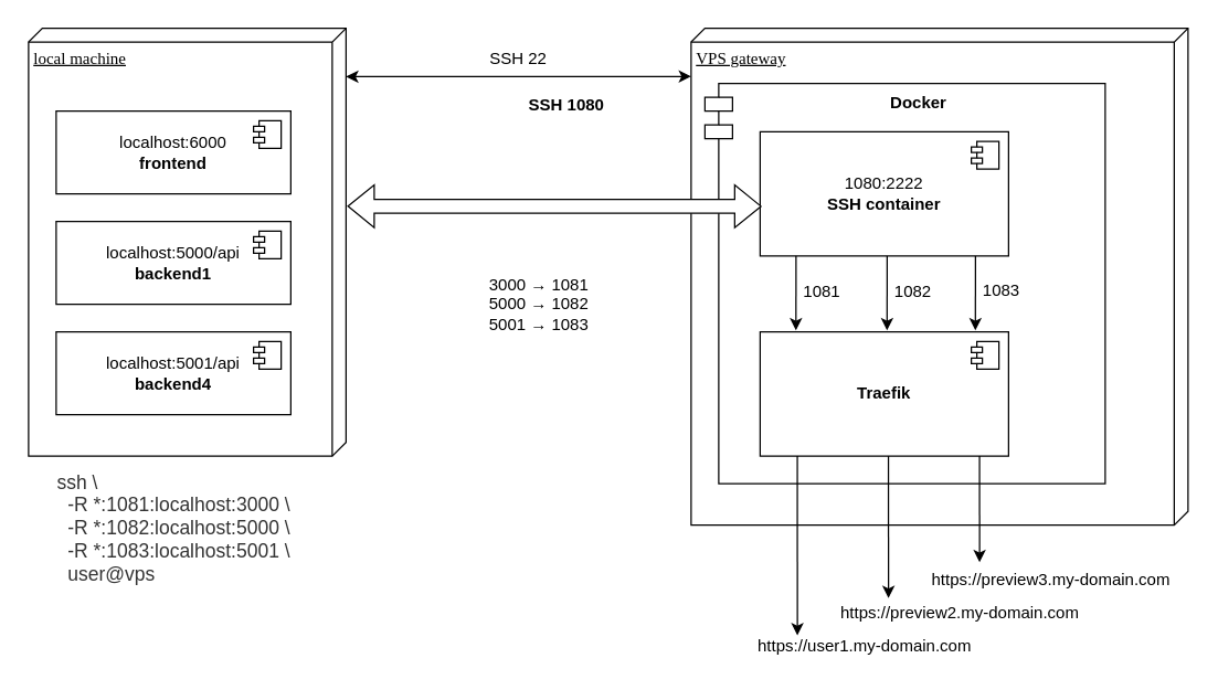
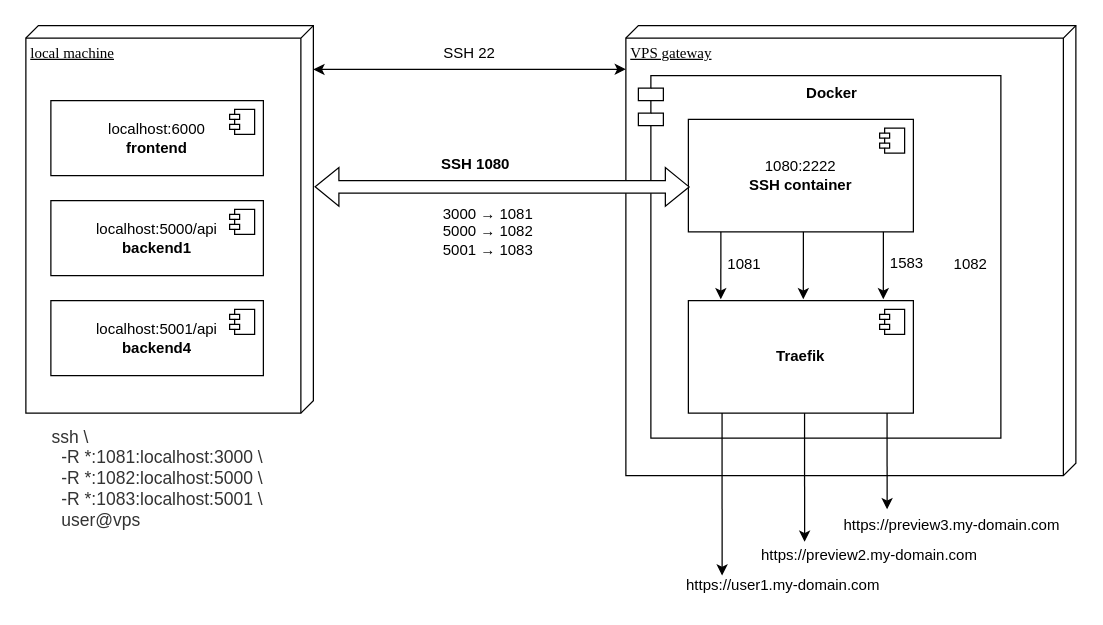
  <mxCell id="0" />
  <mxCell id="1" parent="0" />
  <mxCell id="2" value="&lt;div&gt;local machine&lt;/div&gt;" style="verticalAlign=top;align=left;spacingTop=8;spacingLeft=2;spacingRight=12;shape=cube;size=10;direction=south;fontStyle=4;html=1;rounded=0;shadow=0;comic=0;labelBackgroundColor=none;strokeWidth=1;fontFamily=Verdana;fontSize=12" vertex="1" parent="1"><mxGeometry x="20" y="20" width="230" height="310" as="geometry" /></mxCell>
  <mxCell id="3" value="VPS gateway" style="verticalAlign=top;align=left;spacingTop=8;spacingLeft=2;spacingRight=12;shape=cube;size=10;direction=south;fontStyle=4;html=1;rounded=0;shadow=0;comic=0;labelBackgroundColor=none;strokeWidth=1;fontFamily=Verdana;fontSize=12" vertex="1" parent="1"><mxGeometry x="500" y="20" width="360" height="360" as="geometry" /></mxCell>
  <mxCell id="4" value="localhost:6000&lt;div&gt;&lt;b&gt;frontend&lt;/b&gt;&lt;/div&gt;" style="html=1;dropTarget=0;whiteSpace=wrap;" vertex="1" parent="1"><mxGeometry x="40" y="80" width="170" height="60" as="geometry" /></mxCell>
  <mxCell id="5" value="" style="shape=module;jettyWidth=8;jettyHeight=4;" vertex="1" parent="4"><mxGeometry x="1" width="20" height="20" relative="1" as="geometry"><mxPoint x="-27" y="7" as="offset" /></mxGeometry></mxCell>
  <mxCell id="6" value="localhost:5000/api&lt;div&gt;&lt;b&gt;backend1&lt;/b&gt;&lt;/div&gt;" style="html=1;dropTarget=0;whiteSpace=wrap;" vertex="1" parent="1"><mxGeometry x="40" y="160" width="170" height="60" as="geometry" /></mxCell>
  <mxCell id="7" value="" style="shape=module;jettyWidth=8;jettyHeight=4;" vertex="1" parent="6"><mxGeometry x="1" width="20" height="20" relative="1" as="geometry"><mxPoint x="-27" y="7" as="offset" /></mxGeometry></mxCell>
  <mxCell id="8" value="localhost:5001/api&lt;div&gt;&lt;b&gt;backend4&lt;/b&gt;&lt;/div&gt;" style="html=1;dropTarget=0;whiteSpace=wrap;" vertex="1" parent="1"><mxGeometry x="40" y="240" width="170" height="60" as="geometry" /></mxCell>
  <mxCell id="9" value="" style="shape=module;jettyWidth=8;jettyHeight=4;" vertex="1" parent="8"><mxGeometry x="1" width="20" height="20" relative="1" as="geometry"><mxPoint x="-27" y="7" as="offset" /></mxGeometry></mxCell>
  <mxCell id="10" value="&lt;div&gt;https://user1.my-domain.com&lt;/div&gt;" style="text;html=1;align=center;verticalAlign=middle;whiteSpace=wrap;rounded=0;" vertex="1" parent="1"><mxGeometry x="531" y="458" width="190" height="20" as="geometry" /></mxCell>
- <mxCell id="11" value="SSH 1080" style="text;html=1;align=center;verticalAlign=middle;whiteSpace=wrap;rounded=0;fontStyle=1" vertex="1" parent="1"><mxGeometry x="380" y="67" width="60" height="18" as="geometry" /></mxCell>
+ <mxCell id="11" value="SSH 1080" style="text;html=1;align=center;verticalAlign=middle;whiteSpace=wrap;rounded=0;fontStyle=1" vertex="1" parent="1"><mxGeometry x="350" y="122" width="60" height="18" as="geometry" /></mxCell>
  <mxCell id="12" value="Docker" style="shape=module;align=left;spacingLeft=20;align=center;verticalAlign=top;whiteSpace=wrap;html=1;fontStyle=1" vertex="1" parent="1"><mxGeometry x="510" y="60" width="290" height="290" as="geometry" /></mxCell>
  <mxCell id="13" value="1080:2222&lt;br&gt;&lt;b&gt;SSH container&lt;/b&gt;" style="html=1;dropTarget=0;whiteSpace=wrap;" vertex="1" parent="1"><mxGeometry x="550" y="95" width="180" height="90" as="geometry" /></mxCell>
  <mxCell id="14" value="" style="shape=module;jettyWidth=8;jettyHeight=4;" vertex="1" parent="13"><mxGeometry x="1" width="20" height="20" relative="1" as="geometry"><mxPoint x="-27" y="7" as="offset" /></mxGeometry></mxCell>
  <mxCell id="15" value="&lt;b&gt;Traefik&lt;/b&gt;" style="html=1;dropTarget=0;whiteSpace=wrap;" vertex="1" parent="1"><mxGeometry x="550" y="240" width="180" height="90" as="geometry" /></mxCell>
  <mxCell id="16" value="" style="shape=module;jettyWidth=8;jettyHeight=4;" vertex="1" parent="15"><mxGeometry x="1" width="20" height="20" relative="1" as="geometry"><mxPoint x="-27" y="7" as="offset" /></mxGeometry></mxCell>
  <mxCell id="17" value="" style="endArrow=classic;html=1;rounded=0;exitX=0.133;exitY=1.033;exitDx=0;exitDy=0;exitPerimeter=0;" edge="1" parent="1"><mxGeometry width="50" height="50" relative="1" as="geometry"><mxPoint x="576.94" y="329.97" as="sourcePoint" /><mxPoint x="577" y="460" as="targetPoint" /></mxGeometry></mxCell>
  <mxCell id="18" value="1081" style="text;html=1;align=center;verticalAlign=middle;whiteSpace=wrap;rounded=0;" vertex="1" parent="1"><mxGeometry x="580" y="201" width="30" height="20" as="geometry" /></mxCell>
  <mxCell id="19" value="" style="endArrow=classic;html=1;rounded=0;horizontal=0;entryX=0.172;entryY=-0.011;entryDx=0;entryDy=0;entryPerimeter=0;" edge="1" parent="1"><mxGeometry width="50" height="50" relative="1" as="geometry"><mxPoint x="576" y="185" as="sourcePoint" /><mxPoint x="575.96" y="239" as="targetPoint" /></mxGeometry></mxCell>
  <mxCell id="20" value="" style="shape=flexArrow;endArrow=classic;startArrow=classic;html=1;rounded=0;exitX=0.416;exitY=-0.004;exitDx=0;exitDy=0;exitPerimeter=0;entryX=0.006;entryY=0.6;entryDx=0;entryDy=0;entryPerimeter=0;fillColor=default;" edge="1" parent="1" source="2" target="13"><mxGeometry width="100" height="100" relative="1" as="geometry"><mxPoint x="428" y="350" as="sourcePoint" /><mxPoint x="528" y="250" as="targetPoint" /></mxGeometry></mxCell>
  <mxCell id="21" value="" style="endArrow=classic;startArrow=classic;html=1;rounded=0;exitX=0.113;exitY=-0.013;exitDx=0;exitDy=0;exitPerimeter=0;entryX=0.097;entryY=0.992;entryDx=0;entryDy=0;entryPerimeter=0;" edge="1" parent="1"><mxGeometry width="50" height="50" relative="1" as="geometry"><mxPoint x="250" y="55.03" as="sourcePoint" /><mxPoint x="500" y="54.92" as="targetPoint" /></mxGeometry></mxCell>
  <mxCell id="22" value="SSH 22" style="text;html=1;align=center;verticalAlign=middle;whiteSpace=wrap;rounded=0;" vertex="1" parent="1"><mxGeometry x="350" y="32" width="50" height="20" as="geometry" /></mxCell>
- <mxCell id="23" value="3000 → 1081&lt;br&gt;5000 → 1082&lt;br&gt;5001 → 1083" style="text;html=1;align=center;verticalAlign=middle;whiteSpace=wrap;rounded=0;" vertex="1" parent="1"><mxGeometry x="340" y="195" width="100" height="50" as="geometry" /></mxCell>
+ <mxCell id="23" value="3000 → 1081&lt;br&gt;5000 → 1082&lt;br&gt;5001 → 1083" style="text;html=1;align=center;verticalAlign=middle;whiteSpace=wrap;rounded=0;" vertex="1" parent="1"><mxGeometry x="340" y="160" width="100" height="50" as="geometry" /></mxCell>
  <mxCell id="24" value="&lt;div&gt;https://preview3.my-domain.com&lt;/div&gt;" style="text;html=1;align=center;verticalAlign=middle;whiteSpace=wrap;rounded=0;" vertex="1" parent="1"><mxGeometry x="666" y="410" width="190" height="20" as="geometry" /></mxCell>
  <mxCell id="25" value="" style="endArrow=classic;html=1;rounded=0;exitX=0.133;exitY=1.033;exitDx=0;exitDy=0;exitPerimeter=0;" edge="1" parent="1"><mxGeometry width="50" height="50" relative="1" as="geometry"><mxPoint x="708.94" y="329.97" as="sourcePoint" /><mxPoint x="709" y="407" as="targetPoint" /></mxGeometry></mxCell>
  <mxCell id="26" value="&lt;div&gt;https://preview2.my-domain.com&lt;/div&gt;" style="text;html=1;align=center;verticalAlign=middle;whiteSpace=wrap;rounded=0;" vertex="1" parent="1"><mxGeometry x="600" y="434" width="190" height="20" as="geometry" /></mxCell>
  <mxCell id="27" value="" style="endArrow=classic;html=1;rounded=0;exitX=0.133;exitY=1.033;exitDx=0;exitDy=0;exitPerimeter=0;" edge="1" parent="1"><mxGeometry width="50" height="50" relative="1" as="geometry"><mxPoint x="642.94" y="330" as="sourcePoint" /><mxPoint x="643" y="433" as="targetPoint" /></mxGeometry></mxCell>
- <mxCell id="28" value="1082" style="text;html=1;align=center;verticalAlign=middle;whiteSpace=wrap;rounded=0;" vertex="1" parent="1"><mxGeometry x="646" y="201" width="30" height="20" as="geometry" /></mxCell>
+ <mxCell id="28" value="1082" style="text;html=1;align=center;verticalAlign=middle;whiteSpace=wrap;rounded=0;" vertex="1" parent="1"><mxGeometry x="761" y="201" width="30" height="20" as="geometry" /></mxCell>
  <mxCell id="29" value="" style="endArrow=classic;html=1;rounded=0;horizontal=0;entryX=0.172;entryY=-0.011;entryDx=0;entryDy=0;entryPerimeter=0;" edge="1" parent="1"><mxGeometry width="50" height="50" relative="1" as="geometry"><mxPoint x="642" y="185" as="sourcePoint" /><mxPoint x="641.96" y="239" as="targetPoint" /></mxGeometry></mxCell>
- <mxCell id="30" value="1083" style="text;html=1;align=center;verticalAlign=middle;whiteSpace=wrap;rounded=0;" vertex="1" parent="1"><mxGeometry x="710" y="200" width="30" height="20" as="geometry" /></mxCell>
+ <mxCell id="30" value="1583" style="text;html=1;align=center;verticalAlign=middle;whiteSpace=wrap;rounded=0;" vertex="1" parent="1"><mxGeometry x="710" y="200" width="30" height="20" as="geometry" /></mxCell>
  <mxCell id="31" value="" style="endArrow=classic;html=1;rounded=0;horizontal=0;entryX=0.172;entryY=-0.011;entryDx=0;entryDy=0;entryPerimeter=0;" edge="1" parent="1"><mxGeometry width="50" height="50" relative="1" as="geometry"><mxPoint x="706" y="185" as="sourcePoint" /><mxPoint x="705.96" y="239" as="targetPoint" /></mxGeometry></mxCell>
  <mxCell id="32" value="ssh \&lt;br&gt;&amp;nbsp; -R *:1081:localhost:3000 \&lt;br&gt;&amp;nbsp; -R *:1082:localhost:5000 \&lt;br&gt;&amp;nbsp; -R *:1083:localhost:5001 \&lt;br&gt;&amp;nbsp; user@vps" style="text;html=1;align=left;verticalAlign=middle;whiteSpace=wrap;rounded=0;fillColor=none;fontColor=#333333;strokeColor=none;fontSize=14;" vertex="1" parent="1"><mxGeometry x="39" y="337" width="179" height="90" as="geometry" /></mxCell>
